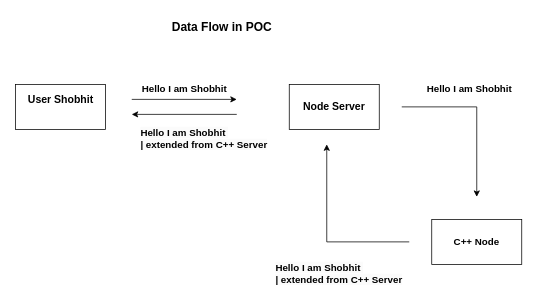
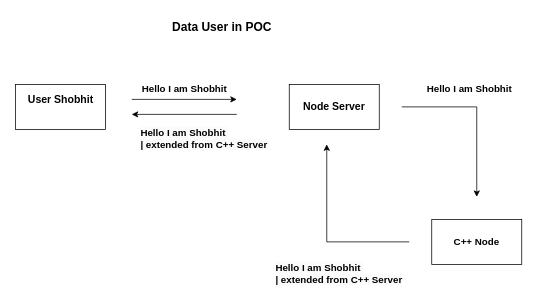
  <mxCell id="0" />
  <mxCell id="1" parent="0" />
  <mxCell id="2" value="&lt;font style=&quot;font-size: 14px;&quot;&gt;&lt;b&gt;User Shobhit&lt;/b&gt;&lt;/font&gt;" style="text;html=1;align=center;verticalAlign=middle;resizable=0;points=[];autosize=1;strokeColor=none;fillColor=none;" vertex="1" parent="1"><mxGeometry x="25" y="117" width="110" height="30" as="geometry" /></mxCell>
  <mxCell id="3" value="" style="rounded=0;whiteSpace=wrap;html=1;fillColor=none;" vertex="1" parent="1"><mxGeometry x="20" y="112" width="120" height="60" as="geometry" /></mxCell>
  <mxCell id="4" value="" style="endArrow=classic;html=1;rounded=0;" edge="1" parent="1"><mxGeometry width="50" height="50" relative="1" as="geometry"><mxPoint x="175" y="132" as="sourcePoint" /><mxPoint x="315" y="132" as="targetPoint" /></mxGeometry></mxCell>
  <mxCell id="5" value="&lt;font style=&quot;font-size: 13px;&quot;&gt;&lt;b&gt;Hello I am Shobhit&lt;/b&gt;&lt;/font&gt;" style="text;html=1;align=center;verticalAlign=middle;resizable=0;points=[];autosize=1;strokeColor=none;fillColor=none;" vertex="1" parent="1"><mxGeometry x="175" y="102" width="140" height="30" as="geometry" /></mxCell>
  <mxCell id="6" value="&lt;font size=&quot;1&quot; style=&quot;&quot;&gt;&lt;b style=&quot;font-size: 14px;&quot;&gt;Node Server&lt;/b&gt;&lt;/font&gt;" style="rounded=0;whiteSpace=wrap;html=1;" vertex="1" parent="1"><mxGeometry x="385" y="112" width="120" height="60" as="geometry" /></mxCell>
  <mxCell id="7" value="" style="endArrow=classic;html=1;rounded=0;" edge="1" parent="1"><mxGeometry width="50" height="50" relative="1" as="geometry"><mxPoint x="535" y="142" as="sourcePoint" /><mxPoint x="635" y="262" as="targetPoint" /><Array as="points"><mxPoint x="635" y="142" /></Array></mxGeometry></mxCell>
  <mxCell id="8" value="&lt;font style=&quot;font-size: 13px;&quot;&gt;&lt;b&gt;Hello I am Shobhit&lt;/b&gt;&lt;/font&gt;" style="text;html=1;align=center;verticalAlign=middle;resizable=0;points=[];autosize=1;strokeColor=none;fillColor=none;" vertex="1" parent="1"><mxGeometry x="555" y="102" width="140" height="30" as="geometry" /></mxCell>
  <mxCell id="9" value="&lt;font style=&quot;font-size: 13px;&quot;&gt;&lt;b&gt;C++ Node&lt;/b&gt;&lt;/font&gt;" style="rounded=0;whiteSpace=wrap;html=1;" vertex="1" parent="1"><mxGeometry x="575" y="292" width="120" height="60" as="geometry" /></mxCell>
  <mxCell id="10" value="" style="endArrow=classic;html=1;rounded=0;" edge="1" parent="1"><mxGeometry width="50" height="50" relative="1" as="geometry"><mxPoint x="545" y="322" as="sourcePoint" /><mxPoint x="435" y="192" as="targetPoint" /><Array as="points"><mxPoint x="435" y="322" /></Array></mxGeometry></mxCell>
  <mxCell id="11" value="&lt;b style=&quot;forced-color-adjust: none; color: rgb(0, 0, 0); font-family: Helvetica; font-size: 13px; font-style: normal; font-variant-ligatures: normal; font-variant-caps: normal; letter-spacing: normal; orphans: 2; text-align: center; text-indent: 0px; text-transform: none; widows: 2; word-spacing: 0px; -webkit-text-stroke-width: 0px; white-space: nowrap; background-color: rgb(251, 251, 251); text-decoration-thickness: initial; text-decoration-style: initial; text-decoration-color: initial;&quot;&gt;Hello I am Shobhit&amp;nbsp;&lt;/b&gt;&lt;div&gt;&lt;b style=&quot;forced-color-adjust: none; color: rgb(0, 0, 0); font-family: Helvetica; font-size: 13px; font-style: normal; font-variant-ligatures: normal; font-variant-caps: normal; letter-spacing: normal; orphans: 2; text-align: center; text-indent: 0px; text-transform: none; widows: 2; word-spacing: 0px; -webkit-text-stroke-width: 0px; white-space: nowrap; background-color: rgb(251, 251, 251); text-decoration-thickness: initial; text-decoration-style: initial; text-decoration-color: initial;&quot;&gt;| extended from C++ Server&lt;/b&gt;&lt;/div&gt;" style="text;whiteSpace=wrap;html=1;" vertex="1" parent="1"><mxGeometry x="365" y="342" width="150" height="40" as="geometry" /></mxCell>
  <mxCell id="12" value="" style="endArrow=classic;html=1;rounded=0;" edge="1" parent="1"><mxGeometry width="50" height="50" relative="1" as="geometry"><mxPoint x="315" y="152" as="sourcePoint" /><mxPoint x="175" y="152" as="targetPoint" /></mxGeometry></mxCell>
  <mxCell id="13" value="&lt;b style=&quot;forced-color-adjust: none; color: rgb(0, 0, 0); font-family: Helvetica; font-size: 13px; font-style: normal; font-variant-ligatures: normal; font-variant-caps: normal; letter-spacing: normal; orphans: 2; text-align: center; text-indent: 0px; text-transform: none; widows: 2; word-spacing: 0px; -webkit-text-stroke-width: 0px; white-space: nowrap; background-color: rgb(251, 251, 251); text-decoration-thickness: initial; text-decoration-style: initial; text-decoration-color: initial;&quot;&gt;Hello I am Shobhit&amp;nbsp;&lt;/b&gt;&lt;div&gt;&lt;b style=&quot;forced-color-adjust: none; color: rgb(0, 0, 0); font-family: Helvetica; font-size: 13px; font-style: normal; font-variant-ligatures: normal; font-variant-caps: normal; letter-spacing: normal; orphans: 2; text-align: center; text-indent: 0px; text-transform: none; widows: 2; word-spacing: 0px; -webkit-text-stroke-width: 0px; white-space: nowrap; background-color: rgb(251, 251, 251); text-decoration-thickness: initial; text-decoration-style: initial; text-decoration-color: initial;&quot;&gt;| extended from C++ Server&lt;/b&gt;&lt;/div&gt;" style="text;whiteSpace=wrap;html=1;" vertex="1" parent="1"><mxGeometry x="185" y="162" width="150" height="40" as="geometry" /></mxCell>
- <mxCell id="14" value="&lt;font style=&quot;font-size: 16px;&quot;&gt;&lt;b&gt;Data Flow in POC&lt;/b&gt;&lt;/font&gt;" style="text;html=1;align=center;verticalAlign=middle;resizable=0;points=[];autosize=1;strokeColor=none;fillColor=none;" vertex="1" parent="1"><mxGeometry x="215" y="20" width="160" height="30" as="geometry" /></mxCell>
+ <mxCell id="14" value="&lt;font style=&quot;font-size: 16px;&quot;&gt;&lt;b&gt;Data User in POC&lt;/b&gt;&lt;/font&gt;" style="text;html=1;align=center;verticalAlign=middle;resizable=0;points=[];autosize=1;strokeColor=none;fillColor=none;" vertex="1" parent="1"><mxGeometry x="215" y="20" width="160" height="30" as="geometry" /></mxCell>
